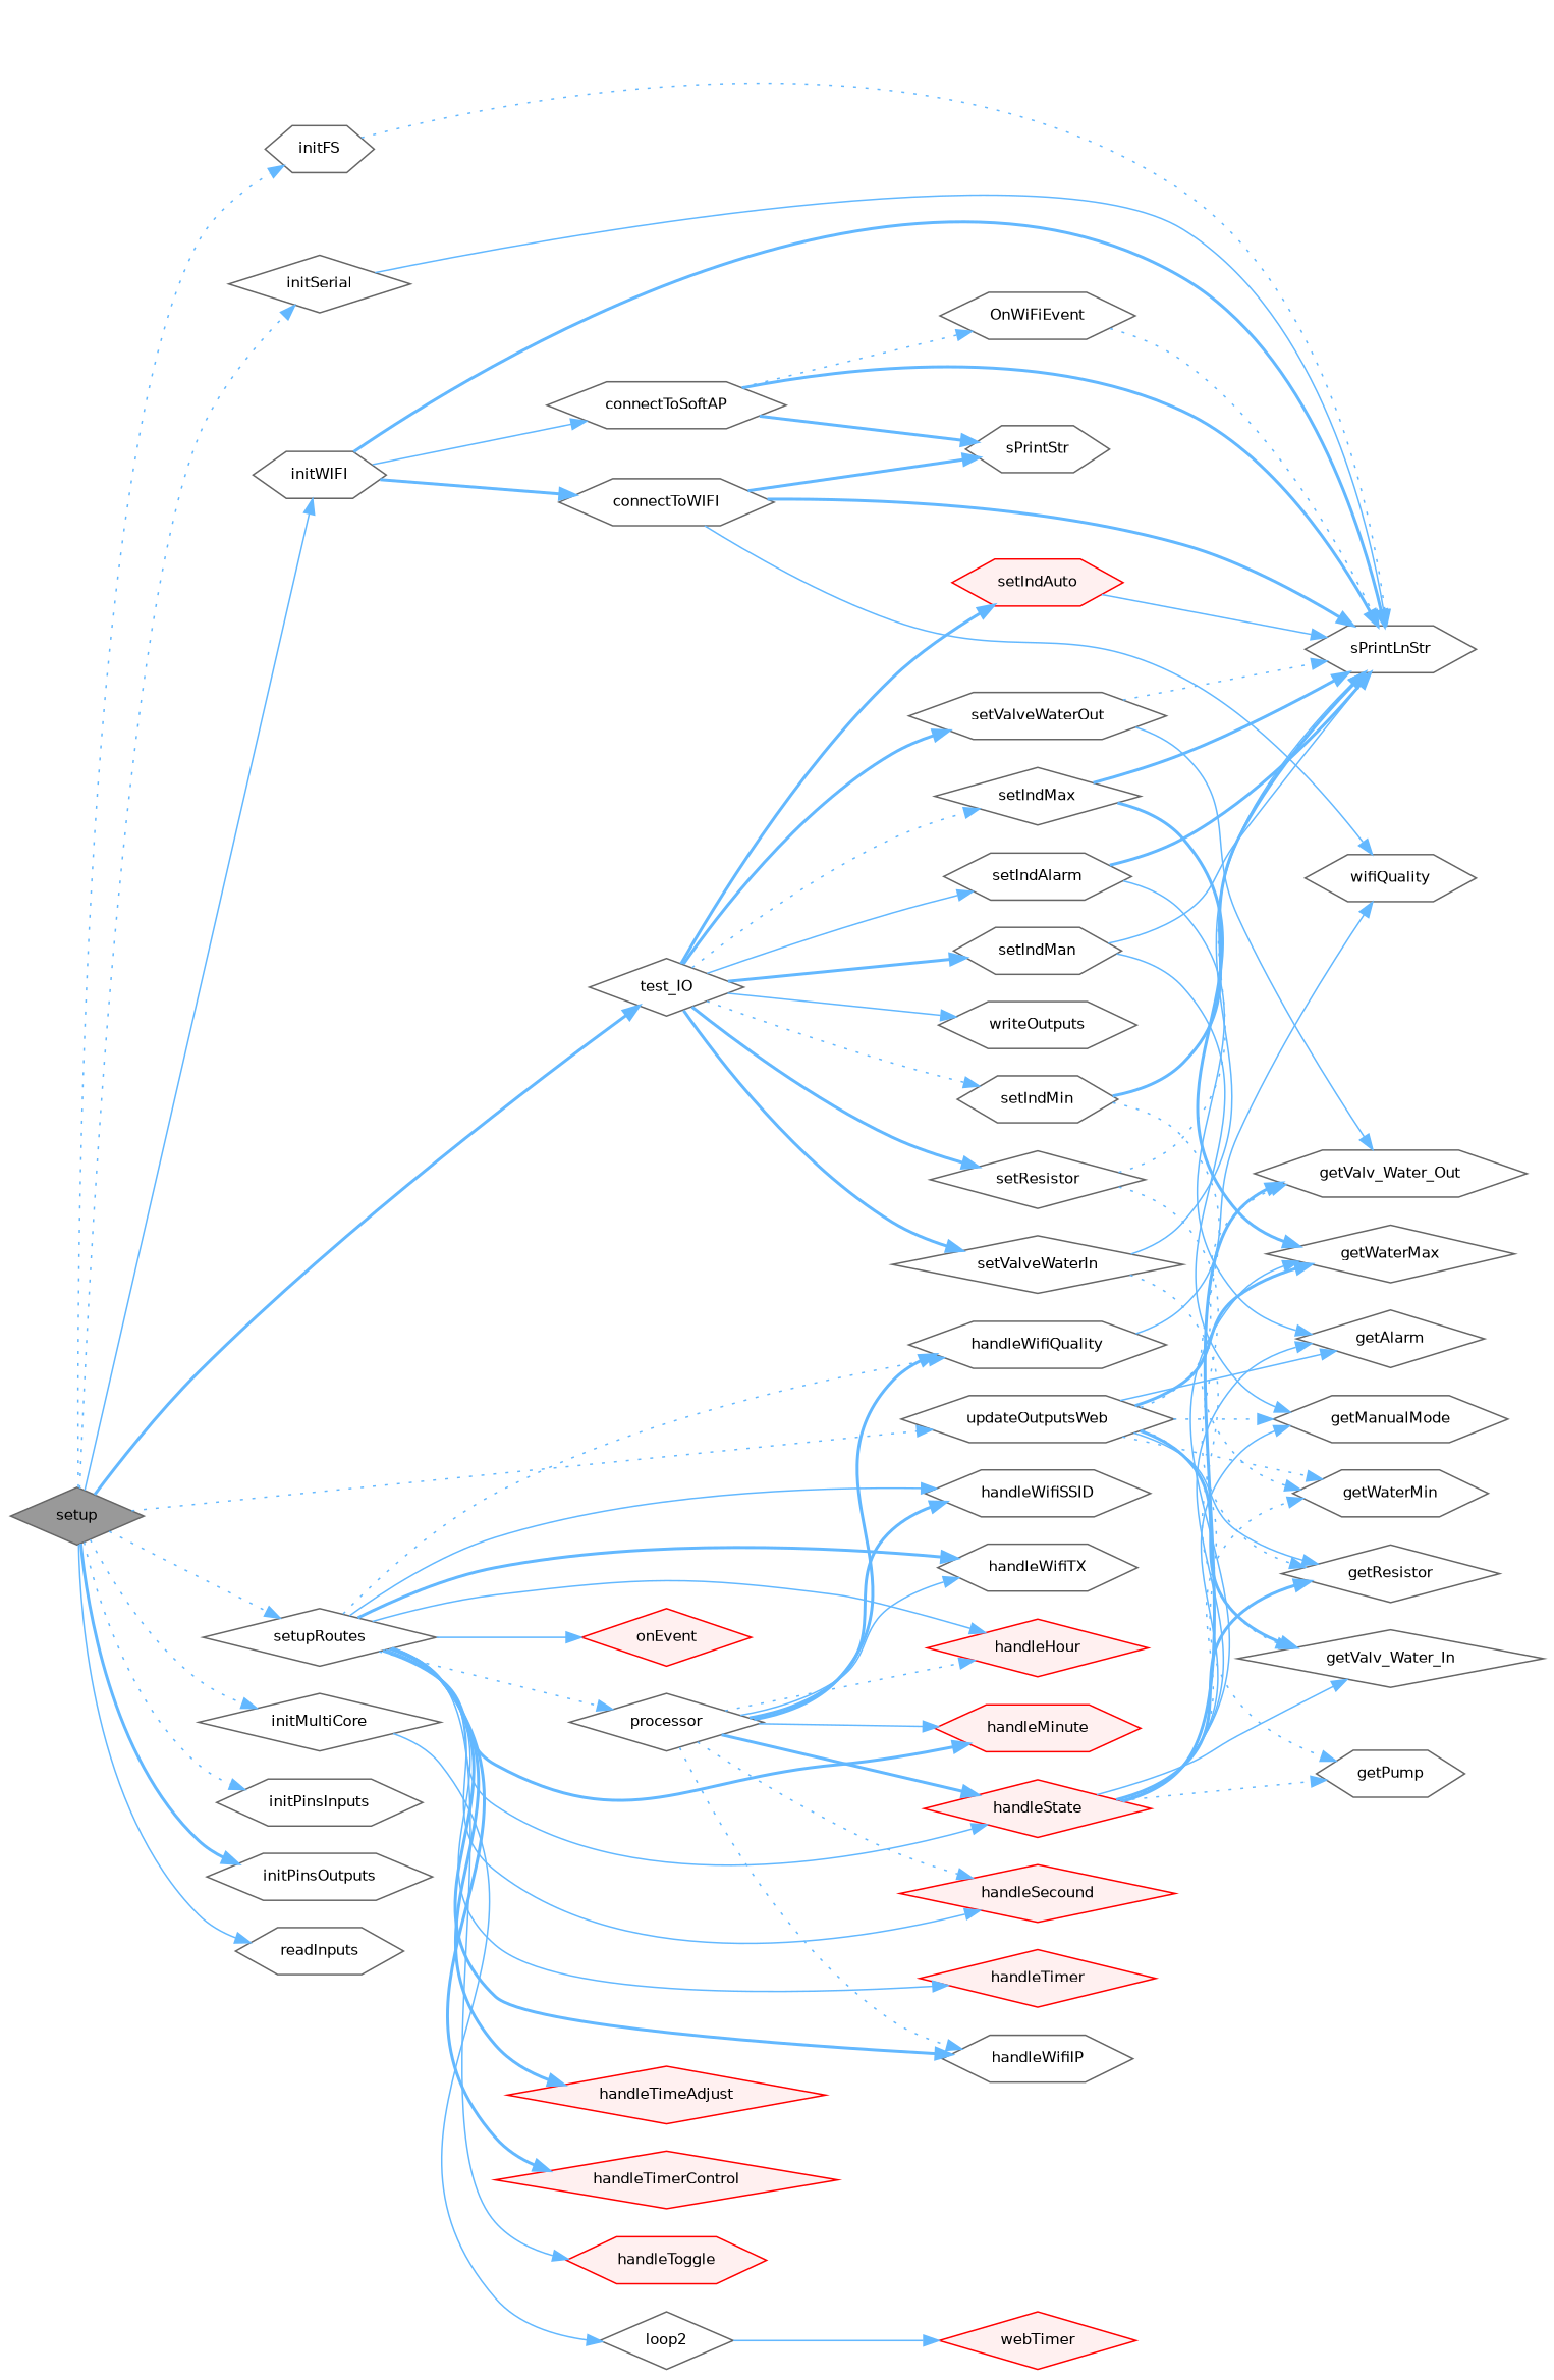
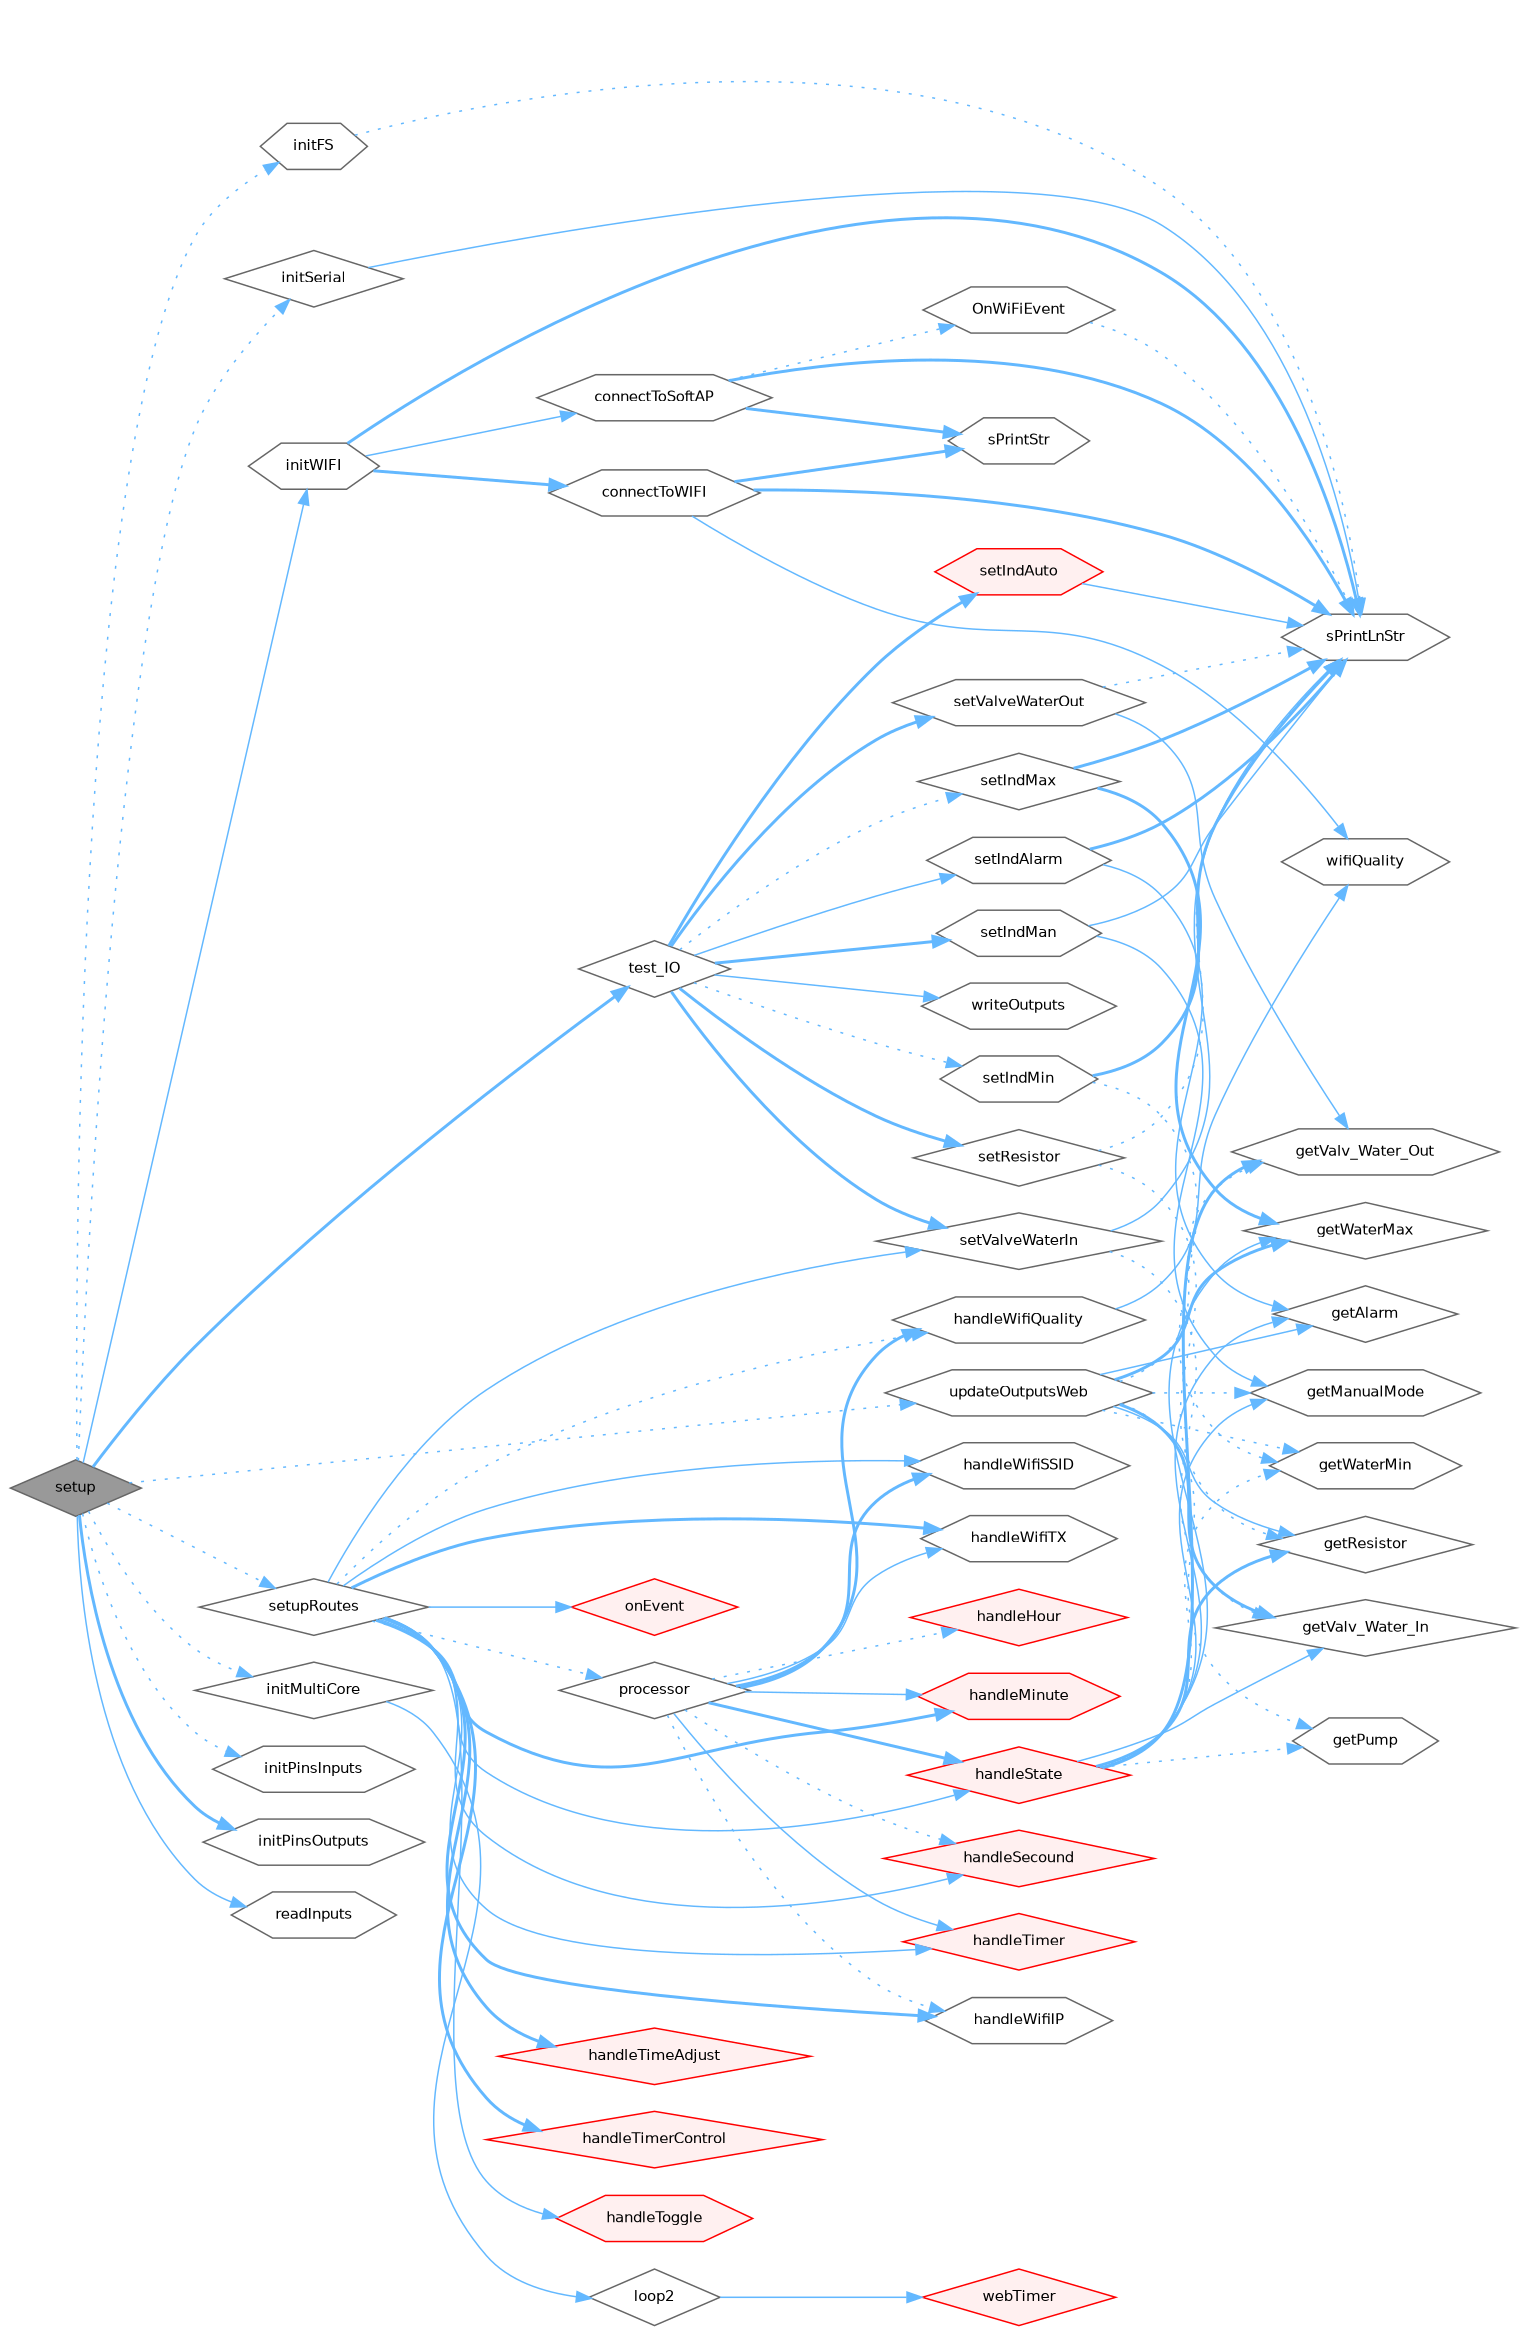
  digraph {
    rankdir=LR
    node [color=grey40 fillcolor=white fontname=Helvetica fontsize=10 shape=hexagon style=filled]
    edge [color=steelblue1 fontname=Helvetica fontsize=10 labelfontname=Helvetica labelfontsize=10 style=solid]
    n1 [color=gray40 fillcolor=grey60 fontcolor=black height=0.2 label=setup shape=diamond width=0.4]
    n2 [height=0.2 label=initFS width=0.4]
    n3 [height=0.2 label=initMultiCore shape=diamond width=0.4]
    n4 [height=0.2 label=initPinsInputs width=0.4]
    n5 [height=0.2 label=initPinsOutputs width=0.4]
    n6 [height=0.2 label=initSerial shape=diamond width=0.4]
    n7 [height=0.2 label=initWIFI width=0.4]
    n8 [height=0.2 label=readInputs width=0.4]
    n9 [height=0.2 label=setupRoutes shape=diamond width=0.4]
    n10 [height=0.2 label=test_IO shape=diamond width=0.4]
    n11 [height=0.2 label=updateOutputsWeb width=0.4]
    n12 [height=0.2 label=sPrintLnStr width=0.4]
    n13 [height=0.2 label=loop2 shape=diamond width=0.4]
    n14 [height=0.2 label=connectToSoftAP width=0.4]
    n15 [height=0.2 label=connectToWIFI width=0.4]
    n16 [color=red fillcolor="#FFF0F0" height=0.2 label=handleHour shape=diamond width=0.4]
    n17 [color=red fillcolor="#FFF0F0" height=0.2 label=handleMinute width=0.4]
    n18 [color=red fillcolor="#FFF0F0" height=0.2 label=handleSecound shape=diamond width=0.4]
    n19 [color=red fillcolor="#FFF0F0" height=0.2 label=handleState shape=diamond width=0.4]
    n20 [color=red fillcolor="#FFF0F0" height=0.2 label=handleTimeAdjust shape=diamond width=0.4]
    n21 [color=red fillcolor="#FFF0F0" height=0.2 label=handleTimer shape=diamond width=0.4]
    n22 [color=red fillcolor="#FFF0F0" height=0.2 label=handleTimerControl shape=diamond width=0.4]
    n23 [color=red fillcolor="#FFF0F0" height=0.2 label=handleToggle width=0.4]
    n24 [height=0.2 label=handleWifiIP width=0.4]
    n25 [height=0.2 label=handleWifiQuality width=0.4]
    n26 [height=0.2 label=handleWifiSSID width=0.4]
    n27 [height=0.2 label=handleWifiTX width=0.4]
    n28 [color=red fillcolor="#FFF0F0" height=0.2 label=onEvent shape=diamond width=0.4]
    n29 [height=0.2 label=processor shape=diamond width=0.4]
    n30 [height=0.2 label=setIndAlarm width=0.4]
    n31 [color=red fillcolor="#FFF0F0" height=0.2 label=setIndAuto width=0.4]
    n32 [height=0.2 label=setIndMan width=0.4]
    n33 [height=0.2 label=setIndMax shape=diamond width=0.4]
    n34 [height=0.2 label=setIndMin width=0.4]
    n35 [height=0.2 label=setResistor shape=diamond width=0.4]
    n36 [height=0.2 label=setValveWaterIn shape=diamond width=0.4]
    n37 [height=0.2 label=setValveWaterOut width=0.4]
    n38 [height=0.2 label=writeOutputs width=0.4]
    n39 [height=0.2 label=getAlarm shape=diamond width=0.4]
    n40 [height=0.2 label=getManualMode width=0.4]
    n41 [height=0.2 label=getPump width=0.4]
    n42 [height=0.2 label=getResistor shape=diamond width=0.4]
    n43 [height=0.2 label=getValv_Water_In shape=diamond width=0.4]
    n44 [height=0.2 label=getValv_Water_Out width=0.4]
    n45 [height=0.2 label=getWaterMax shape=diamond width=0.4]
    n46 [height=0.2 label=getWaterMin width=0.4]
    n47 [color=red fillcolor="#FFF0F0" height=0.2 label=webTimer shape=diamond width=0.4]
    n48 [height=0.2 label=OnWiFiEvent width=0.4]
    n49 [height=0.2 label=sPrintStr width=0.4]
    n50 [height=0.2 label=wifiQuality width=0.4]
    n1 -> n2 [style=dotted]
    n1 -> n3 [style=dotted]
    n1 -> n4 [style=dotted]
    n1 -> n5 [style=bold]
    n1 -> n6 [style=dotted]
    n1 -> n7
    n1 -> n8
    n1 -> n9 [style=dotted]
    n1 -> n10 [style=bold]
    n1 -> n11 [style=dotted]
    n2 -> n12 [style=dotted]
    n3 -> n13
    n6 -> n12
    n7 -> n12 [style=bold]
    n7 -> n14
    n7 -> n15 [style=bold]
-   n9 -> n16
+   n9 -> n36
    n9 -> n17 [style=bold]
    n9 -> n18
    n9 -> n19
    n9 -> n20 [style=bold]
    n9 -> n21
    n9 -> n22 [style=bold]
    n9 -> n23
    n9 -> n24 [style=bold]
    n9 -> n25 [style=dotted]
    n9 -> n26
    n9 -> n27 [style=bold]
    n9 -> n28
    n9 -> n29 [style=dotted]
    n10 -> n30
    n10 -> n31 [style=bold]
    n10 -> n32 [style=bold]
    n10 -> n33 [style=dotted]
    n10 -> n34 [style=dotted]
    n10 -> n35 [style=bold]
    n10 -> n36 [style=bold]
    n10 -> n37 [style=bold]
    n10 -> n38
    n11 -> n39
    n11 -> n40 [style=dotted]
    n11 -> n41 [style=dotted]
    n11 -> n42
    n11 -> n43 [style=bold]
    n11 -> n44 [style=dotted]
    n11 -> n45 [style=bold]
    n11 -> n46 [style=dotted]
    n13 -> n47
    n14 -> n12 [style=bold]
    n14 -> n48 [style=dotted]
    n14 -> n49 [style=bold]
    n15 -> n12 [style=bold]
    n15 -> n49 [style=bold]
    n15 -> n50
    n19 -> n39
    n19 -> n40
    n19 -> n41 [style=dotted]
    n19 -> n42 [style=bold]
    n19 -> n43
    n19 -> n44 [style=bold]
    n19 -> n45
    n19 -> n46 [style=dotted]
    n25 -> n50
    n29 -> n16 [style=dotted]
    n29 -> n17
    n29 -> n18 [style=dotted]
    n29 -> n19 [style=bold]
+   n29 -> n21
    n29 -> n24 [style=dotted]
    n29 -> n25 [style=bold]
    n29 -> n26 [style=bold]
    n29 -> n27
    n30 -> n12 [style=bold]
    n30 -> n39
    n31 -> n12
    n32 -> n12
    n32 -> n40
    n33 -> n12 [style=bold]
    n33 -> n45 [style=bold]
    n34 -> n12 [style=bold]
    n34 -> n46 [style=dotted]
    n35 -> n12 [style=dotted]
    n35 -> n42 [style=dotted]
    n36 -> n12
    n36 -> n43 [style=dotted]
    n37 -> n12 [style=dotted]
    n37 -> n44
    n48 -> n12 [style=dotted]
  }
